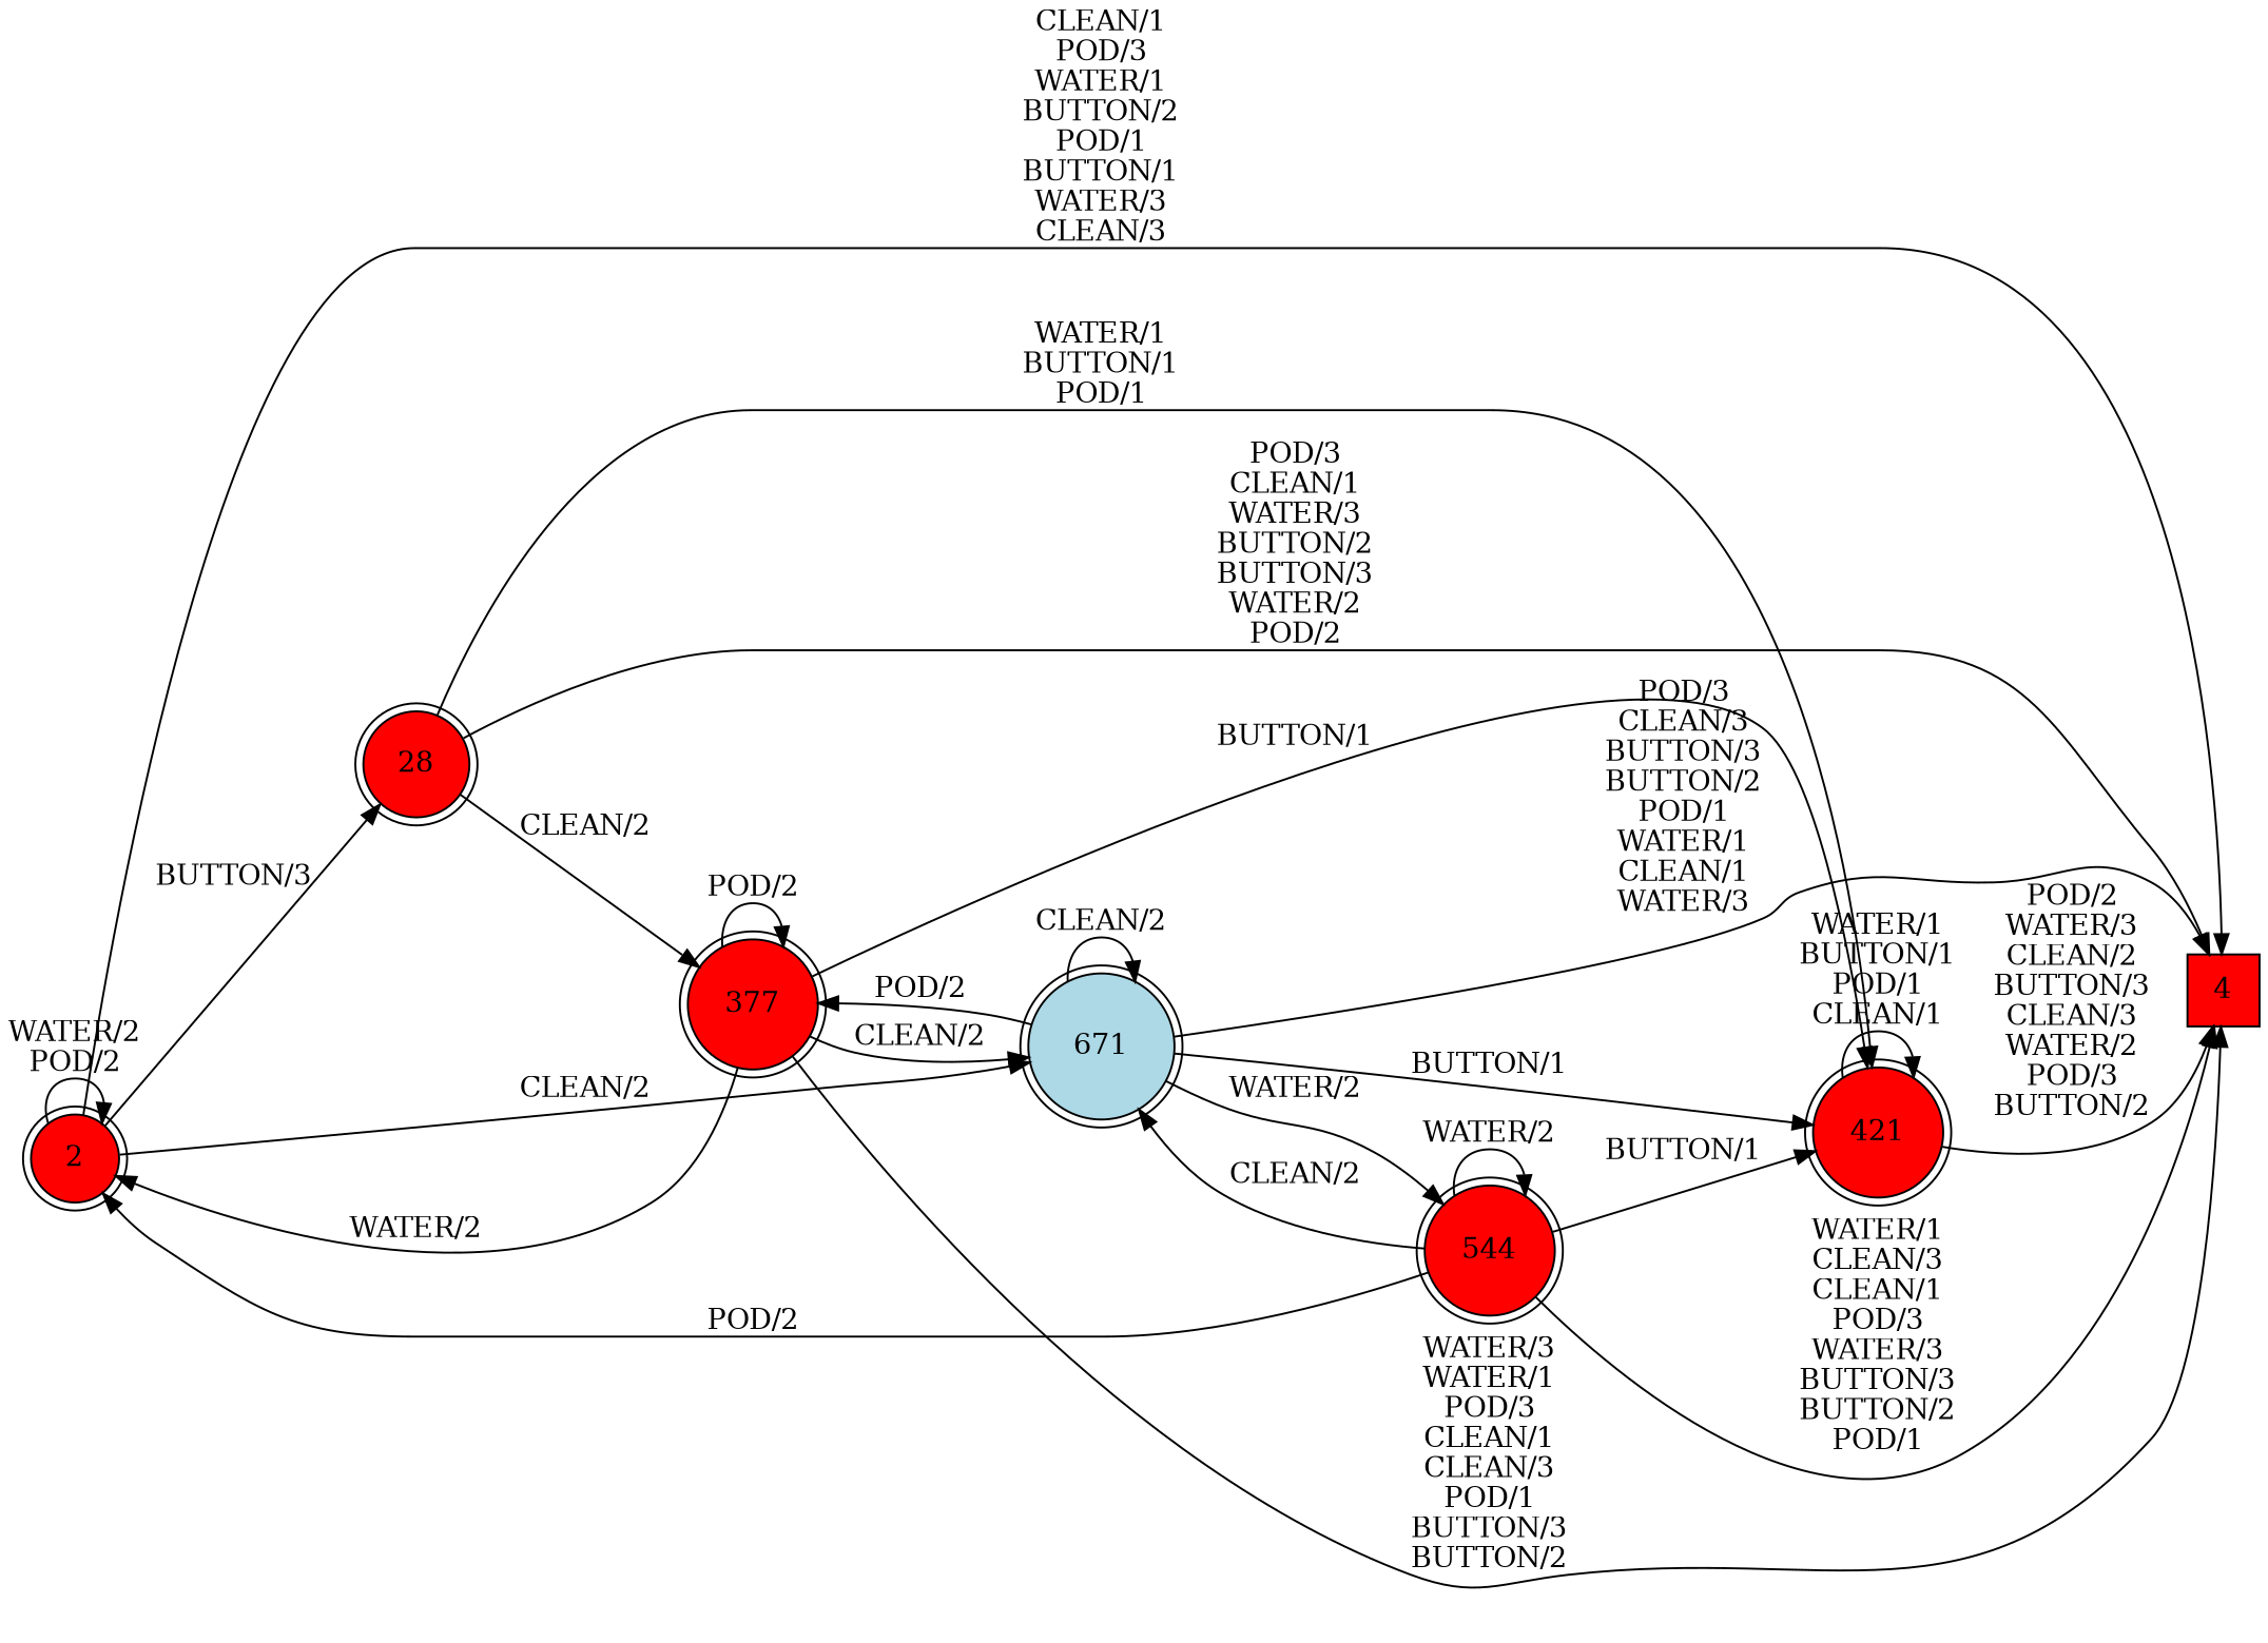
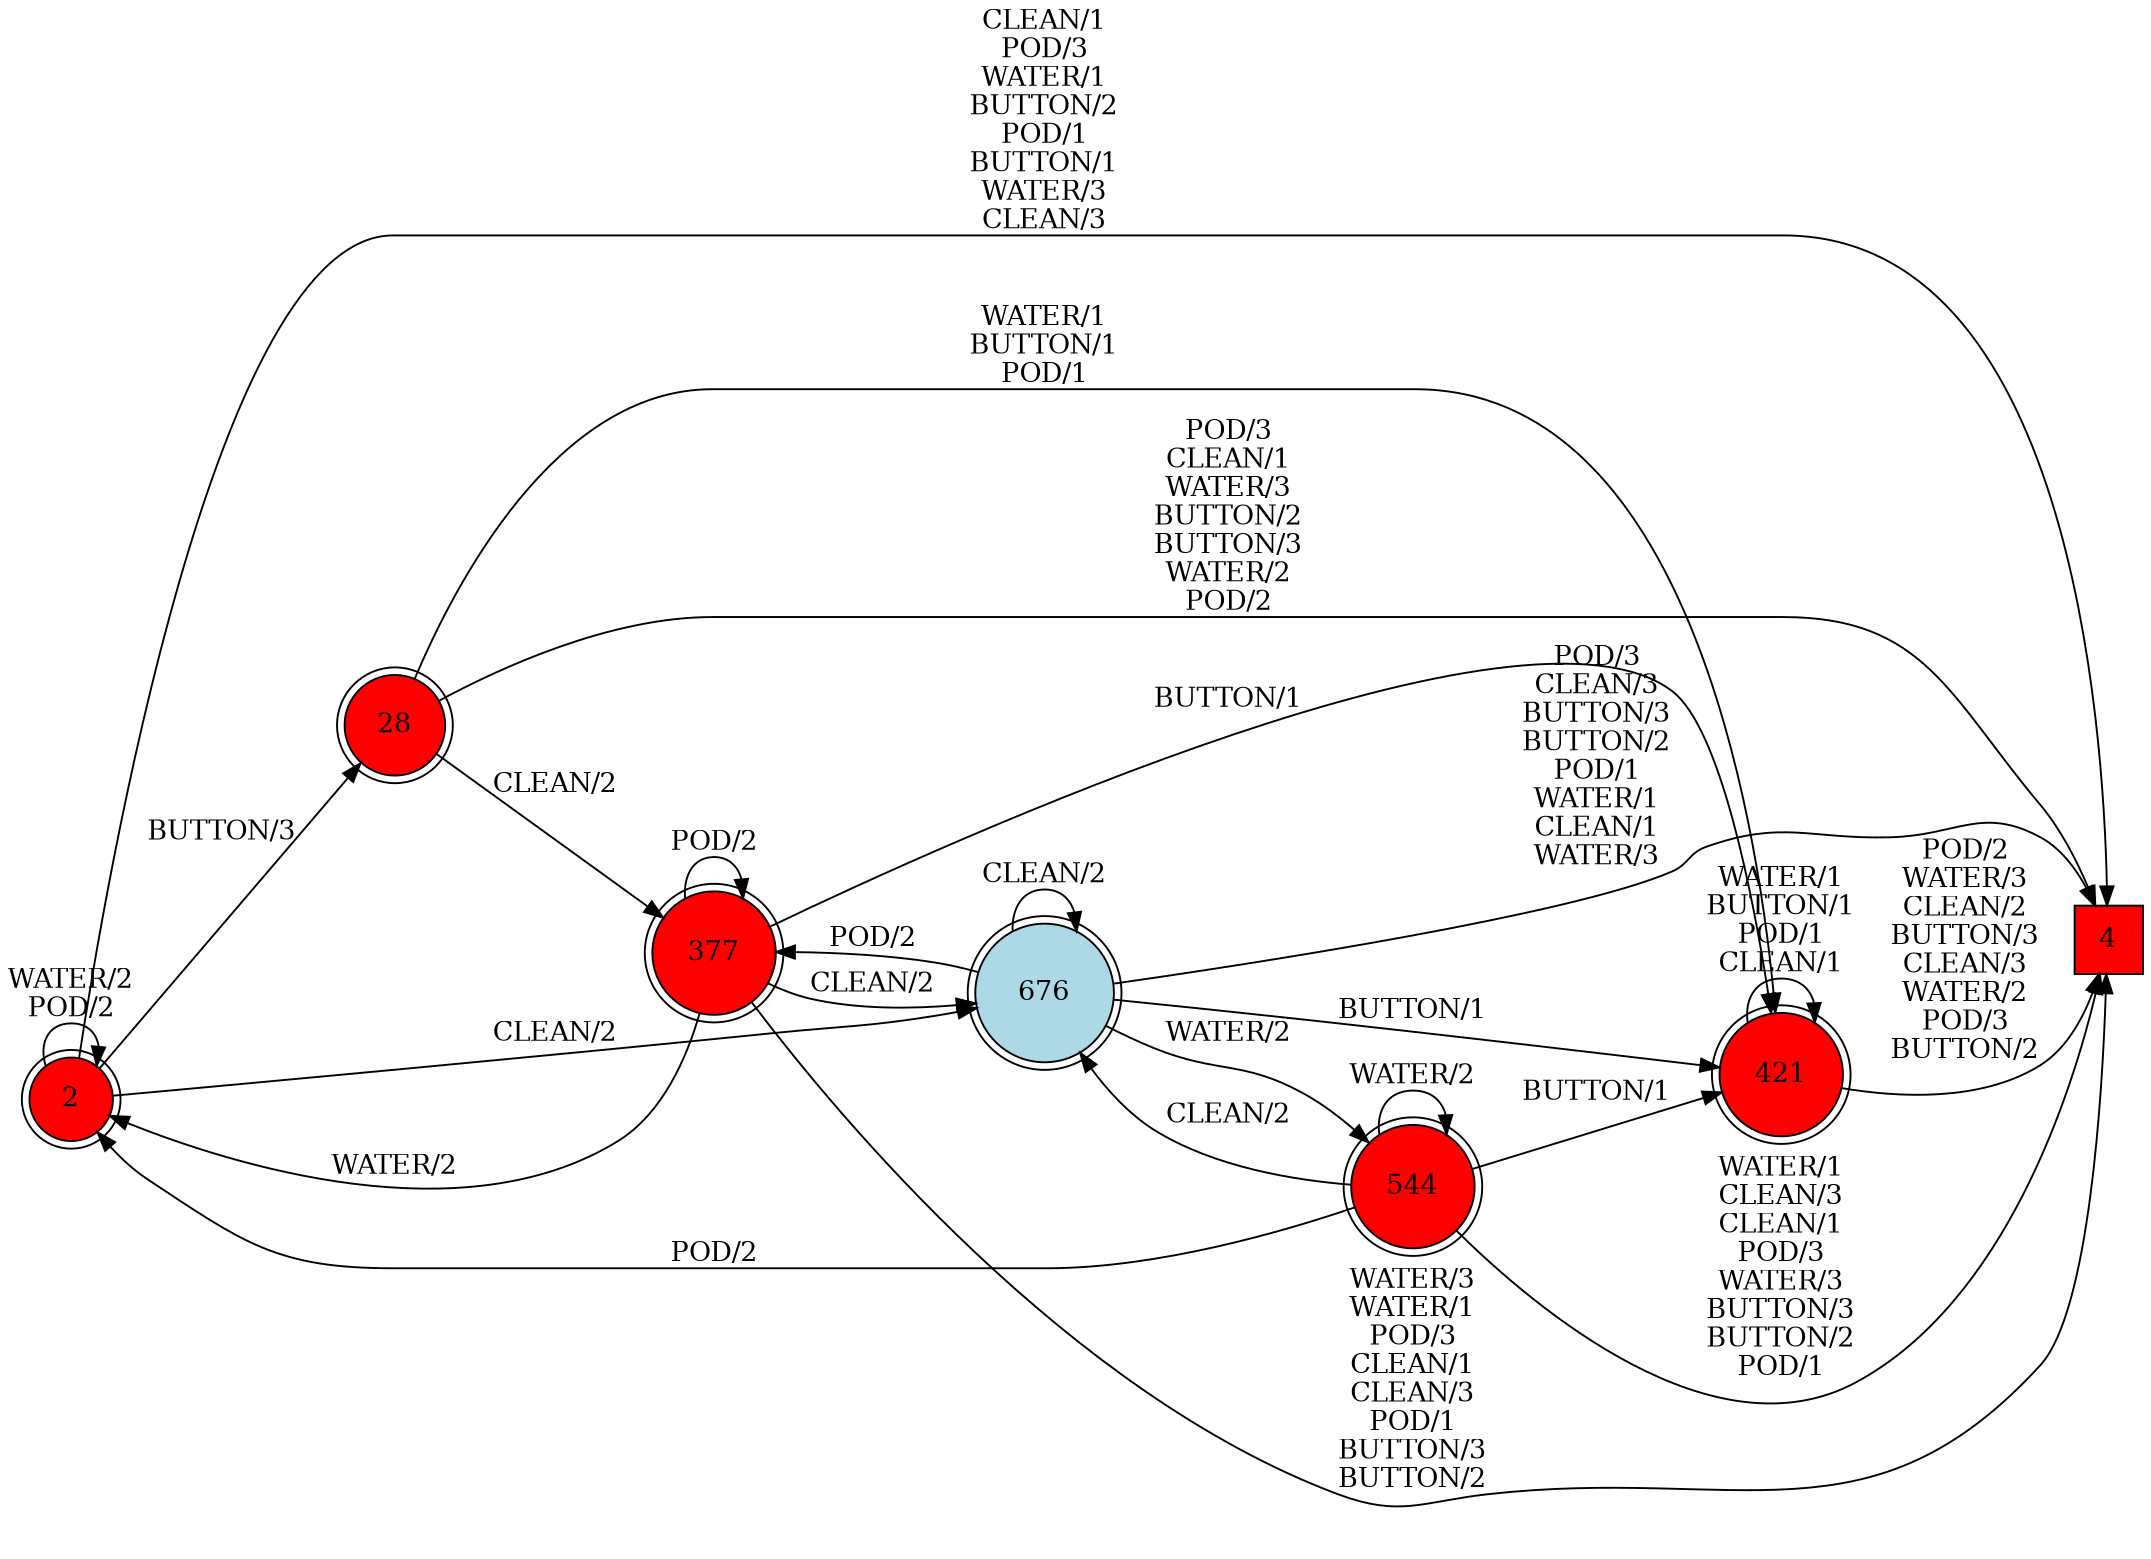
  digraph {
    rankdir=LR
    node [fillcolor=red shape=doublecircle style=filled]
    2
    4 [shape=square]
    28
-   671 [fillcolor=lightblue isInitial=True]
+   671 [fillcolor=lightblue isInitial=True label=676]
    377
    421
    544
    2 -> 2 [label="WATER/2\nPOD/2"]
    2 -> 4 [label="CLEAN/1\nPOD/3\nWATER/1\nBUTTON/2\nPOD/1\nBUTTON/1\nWATER/3\nCLEAN/3"]
    2 -> 28 [label="BUTTON/3"]
    2 -> 671 [label="CLEAN/2"]
    28 -> 4 [label="POD/3\nCLEAN/1\nWATER/3\nBUTTON/2\nBUTTON/3\nWATER/2\nPOD/2"]
    28 -> 377 [label="CLEAN/2"]
    28 -> 421 [label="WATER/1\nBUTTON/1\nPOD/1"]
    671 -> 4 [label="POD/3\nCLEAN/3\nBUTTON/3\nBUTTON/2\nPOD/1\nWATER/1\nCLEAN/1\nWATER/3"]
    671 -> 671 [label="CLEAN/2"]
    671 -> 377 [label="POD/2"]
    671 -> 421 [label="BUTTON/1"]
    671 -> 544 [label="WATER/2"]
    377 -> 2 [label="WATER/2"]
    377 -> 4 [label="WATER/3\nWATER/1\nPOD/3\nCLEAN/1\nCLEAN/3\nPOD/1\nBUTTON/3\nBUTTON/2"]
    377 -> 671 [label="CLEAN/2"]
    377 -> 377 [label="POD/2"]
    377 -> 421 [label="BUTTON/1"]
    421 -> 4 [label="POD/2\nWATER/3\nCLEAN/2\nBUTTON/3\nCLEAN/3\nWATER/2\nPOD/3\nBUTTON/2"]
    421 -> 421 [label="WATER/1\nBUTTON/1\nPOD/1\nCLEAN/1"]
    544 -> 2 [label="POD/2"]
    544 -> 4 [label="WATER/1\nCLEAN/3\nCLEAN/1\nPOD/3\nWATER/3\nBUTTON/3\nBUTTON/2\nPOD/1"]
    544 -> 671 [label="CLEAN/2"]
    544 -> 421 [label="BUTTON/1"]
    544 -> 544 [label="WATER/2"]
  }
